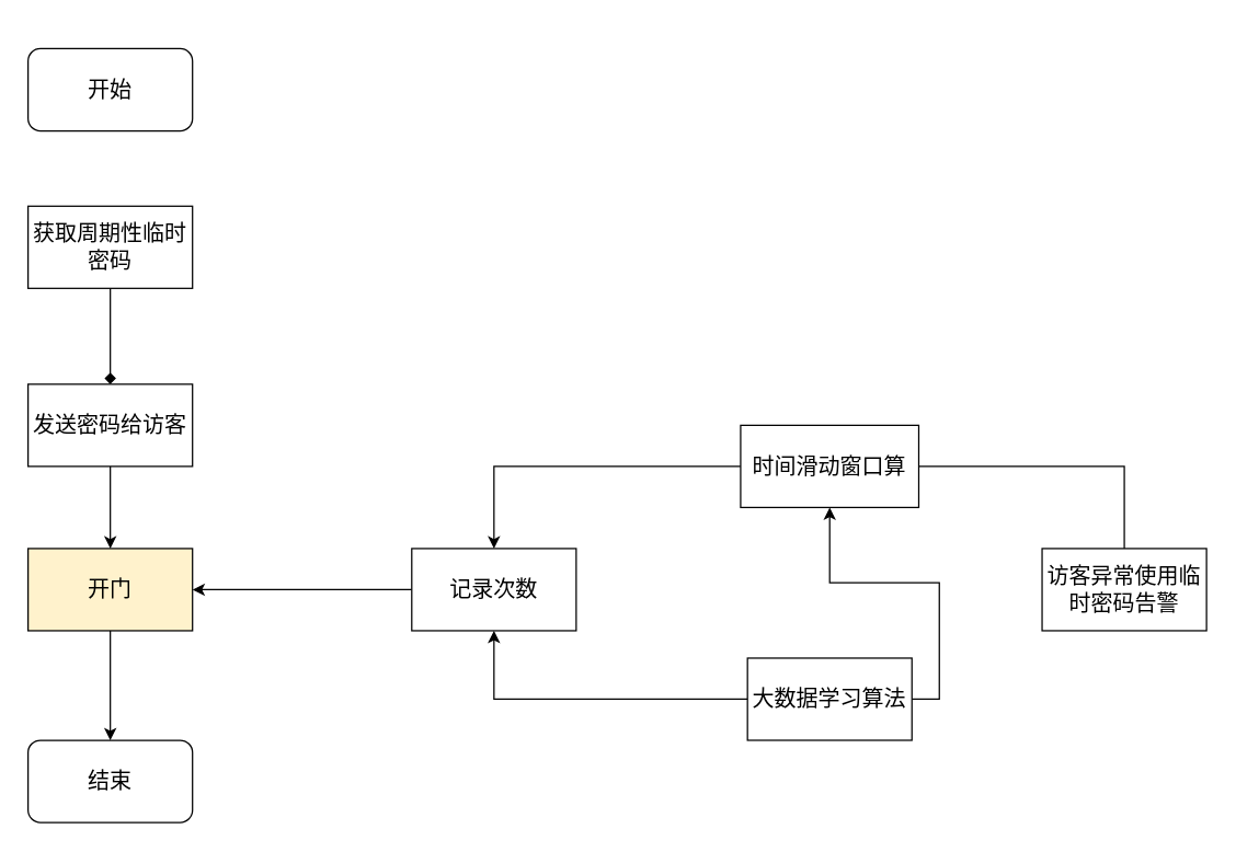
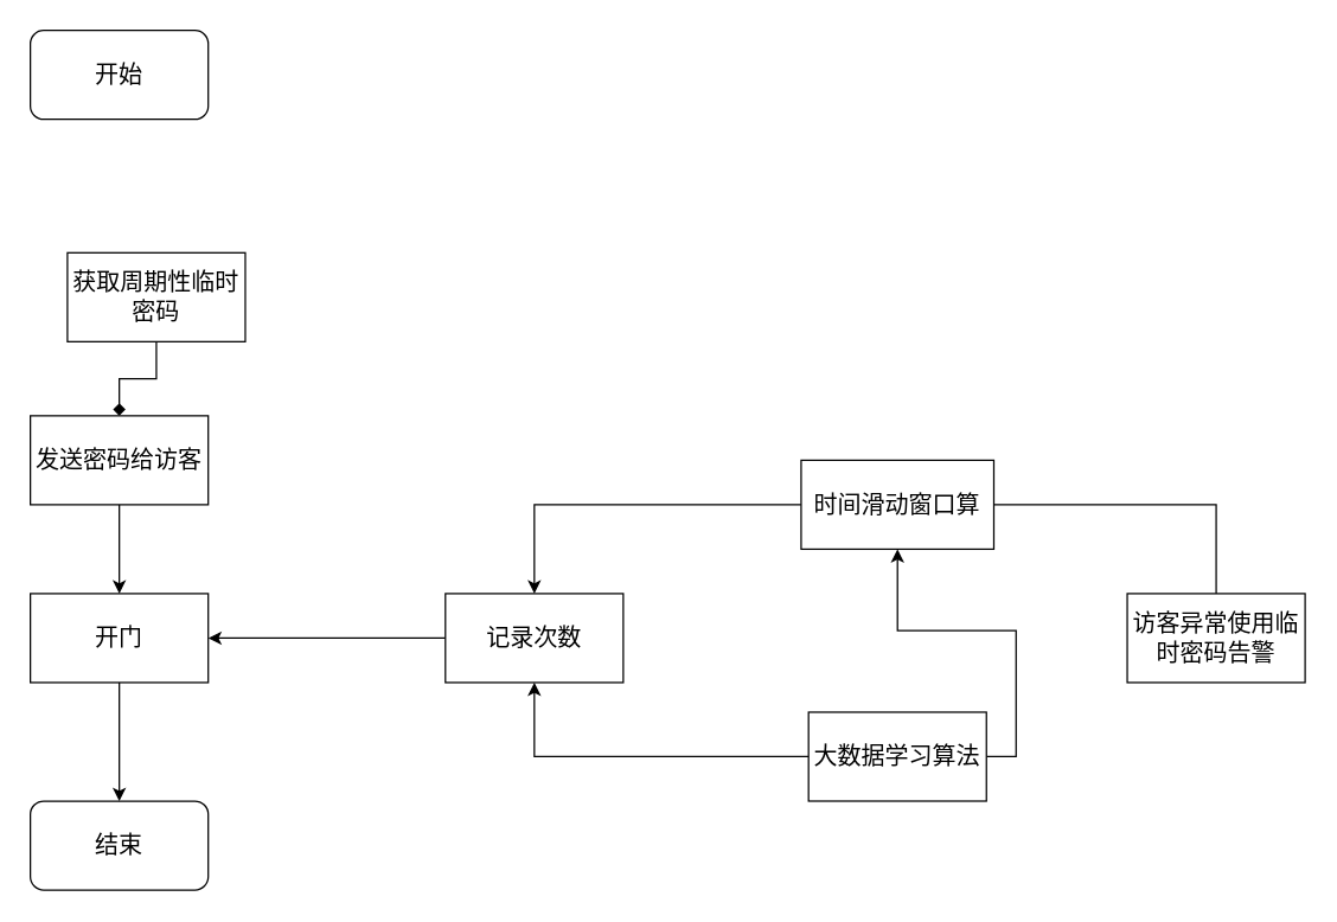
  <mxCell id="0" />
  <mxCell id="1" parent="0" />
  <mxCell id="2" style="edgeStyle=orthogonalEdgeStyle;rounded=0;orthogonalLoop=1;jettySize=auto;html=1;exitX=0.5;exitY=1;exitDx=0;exitDy=0;entryX=0.5;entryY=0;entryDx=0;entryDy=0;endArrow=diamond;" edge="1" parent="1" source="3" target="6"><mxGeometry relative="1" as="geometry" /></mxCell>
- <mxCell id="3" value="&lt;font style=&quot;font-size: 16px&quot;&gt;获取周期性临时密码&lt;/font&gt;" style="rounded=0;whiteSpace=wrap;html=1;" vertex="1" parent="1"><mxGeometry x="20" y="150" width="120" height="60" as="geometry" /></mxCell>
- <mxCell id="4" value="&lt;font style=&quot;font-size: 16px&quot;&gt;开始&lt;/font&gt;" style="rounded=1;whiteSpace=wrap;html=1;" vertex="1" parent="1"><mxGeometry x="20" y="35" width="120" height="60" as="geometry" /></mxCell>
+ <mxCell id="3" value="&lt;font style=&quot;font-size: 16px&quot;&gt;获取周期性临时密码&lt;/font&gt;" style="rounded=0;whiteSpace=wrap;html=1;" vertex="1" parent="1"><mxGeometry x="45" y="170" width="120" height="60" as="geometry" /></mxCell>
+ <mxCell id="4" value="&lt;font style=&quot;font-size: 16px&quot;&gt;开始&lt;/font&gt;" style="rounded=1;whiteSpace=wrap;html=1;" vertex="1" parent="1"><mxGeometry x="20" y="20" width="120" height="60" as="geometry" /></mxCell>
  <mxCell id="5" style="edgeStyle=orthogonalEdgeStyle;rounded=0;orthogonalLoop=1;jettySize=auto;html=1;exitX=0.5;exitY=1;exitDx=0;exitDy=0;" edge="1" parent="1" source="6" target="8"><mxGeometry relative="1" as="geometry" /></mxCell>
  <mxCell id="6" value="&lt;font style=&quot;font-size: 16px&quot;&gt;发送密码给访客&lt;/font&gt;" style="rounded=0;whiteSpace=wrap;html=1;" vertex="1" parent="1"><mxGeometry x="20" y="280" width="120" height="60" as="geometry" /></mxCell>
  <mxCell id="7" style="edgeStyle=orthogonalEdgeStyle;rounded=0;orthogonalLoop=1;jettySize=auto;html=1;exitX=0.5;exitY=1;exitDx=0;exitDy=0;entryX=0.5;entryY=0;entryDx=0;entryDy=0;" edge="1" parent="1" source="8" target="9"><mxGeometry relative="1" as="geometry" /></mxCell>
- <mxCell id="8" value="&lt;font style=&quot;font-size: 16px&quot;&gt;开门&lt;/font&gt;" style="rounded=0;whiteSpace=wrap;html=1;fillColor=#fff2cc;" vertex="1" parent="1"><mxGeometry x="20" y="400" width="120" height="60" as="geometry" /></mxCell>
+ <mxCell id="8" value="&lt;font style=&quot;font-size: 16px&quot;&gt;开门&lt;/font&gt;" style="rounded=0;whiteSpace=wrap;html=1;" vertex="1" parent="1"><mxGeometry x="20" y="400" width="120" height="60" as="geometry" /></mxCell>
  <mxCell id="9" value="&lt;font style=&quot;font-size: 16px&quot;&gt;结束&lt;/font&gt;" style="rounded=1;whiteSpace=wrap;html=1;" vertex="1" parent="1"><mxGeometry x="20" y="540" width="120" height="60" as="geometry" /></mxCell>
  <mxCell id="10" style="edgeStyle=orthogonalEdgeStyle;rounded=0;orthogonalLoop=1;jettySize=auto;html=1;entryX=1;entryY=0.5;entryDx=0;entryDy=0;" edge="1" parent="1" source="11" target="8"><mxGeometry relative="1" as="geometry" /></mxCell>
  <mxCell id="11" value="&lt;span style=&quot;font-size: 16px&quot;&gt;记录次数&lt;/span&gt;" style="rounded=0;whiteSpace=wrap;html=1;" vertex="1" parent="1"><mxGeometry x="300" y="400" width="120" height="60" as="geometry" /></mxCell>
  <mxCell id="12" style="edgeStyle=orthogonalEdgeStyle;rounded=0;orthogonalLoop=1;jettySize=auto;html=1;exitX=0;exitY=0.5;exitDx=0;exitDy=0;" edge="1" parent="1" source="14" target="11"><mxGeometry relative="1" as="geometry" /></mxCell>
  <mxCell id="13" style="edgeStyle=orthogonalEdgeStyle;rounded=0;orthogonalLoop=1;jettySize=auto;html=1;exitX=1;exitY=0.5;exitDx=0;exitDy=0;entryX=0.5;entryY=0;entryDx=0;entryDy=0;endArrow=none;" edge="1" parent="1" source="14" target="18"><mxGeometry relative="1" as="geometry" /></mxCell>
  <mxCell id="14" value="&lt;span style=&quot;font-size: 16px&quot;&gt;时间滑动窗口算&lt;/span&gt;" style="rounded=0;whiteSpace=wrap;html=1;" vertex="1" parent="1"><mxGeometry x="540" y="310" width="130" height="60" as="geometry" /></mxCell>
  <mxCell id="15" style="edgeStyle=orthogonalEdgeStyle;rounded=0;orthogonalLoop=1;jettySize=auto;html=1;exitX=0;exitY=0.5;exitDx=0;exitDy=0;entryX=0.5;entryY=1;entryDx=0;entryDy=0;" edge="1" parent="1" source="17" target="11"><mxGeometry relative="1" as="geometry" /></mxCell>
  <mxCell id="16" style="edgeStyle=orthogonalEdgeStyle;rounded=0;orthogonalLoop=1;jettySize=auto;html=1;exitX=1;exitY=0.5;exitDx=0;exitDy=0;" edge="1" parent="1" source="17" target="14"><mxGeometry relative="1" as="geometry"><mxPoint x="840" y="460" as="targetPoint" /></mxGeometry></mxCell>
  <mxCell id="17" value="&lt;span style=&quot;font-size: 16px&quot;&gt;大数据学习算法&lt;/span&gt;" style="rounded=0;whiteSpace=wrap;html=1;" vertex="1" parent="1"><mxGeometry x="545" y="480" width="120" height="60" as="geometry" /></mxCell>
  <mxCell id="18" value="&lt;span style=&quot;font-size: 16px&quot;&gt;访客异常使用临时密码告警&lt;/span&gt;" style="rounded=0;whiteSpace=wrap;html=1;" vertex="1" parent="1"><mxGeometry x="760" y="400" width="120" height="60" as="geometry" /></mxCell>
